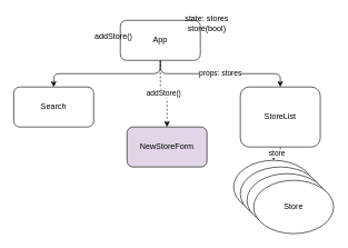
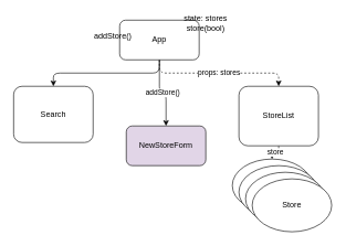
  <mxCell id="0" />
  <mxCell id="1" parent="0" />
  <mxCell id="2" style="edgeStyle=orthogonalEdgeStyle;html=1;exitX=0.5;exitY=1;exitDx=0;exitDy=0;entryX=0.5;entryY=0;entryDx=0;entryDy=0;" edge="1" parent="1" source="5" target="6"><mxGeometry relative="1" as="geometry" /></mxCell>
- <mxCell id="3" value="addStore()" style="edgeStyle=orthogonalEdgeStyle;html=1;exitX=0.5;exitY=1;exitDx=0;exitDy=0;entryX=0.5;entryY=0;entryDx=0;entryDy=0;dashed=1;" edge="1" parent="1" source="5" target="7"><mxGeometry relative="1" as="geometry" /></mxCell>
- <mxCell id="4" value="props: stores" style="edgeStyle=orthogonalEdgeStyle;html=1;exitX=0.5;exitY=1;exitDx=0;exitDy=0;entryX=0.5;entryY=0;entryDx=0;entryDy=0;" edge="1" parent="1" source="5" target="9"><mxGeometry relative="1" as="geometry" /></mxCell>
+ <mxCell id="3" value="addStore()" style="edgeStyle=orthogonalEdgeStyle;html=1;exitX=0.5;exitY=1;exitDx=0;exitDy=0;entryX=0.5;entryY=0;entryDx=0;entryDy=0;" edge="1" parent="1" source="5" target="7"><mxGeometry relative="1" as="geometry" /></mxCell>
+ <mxCell id="4" value="props: stores" style="edgeStyle=orthogonalEdgeStyle;html=1;exitX=0.5;exitY=1;exitDx=0;exitDy=0;entryX=0.5;entryY=0;entryDx=0;entryDy=0;dashed=1;" edge="1" parent="1" source="5" target="9"><mxGeometry relative="1" as="geometry" /></mxCell>
  <mxCell id="5" value="App" style="rounded=1;whiteSpace=wrap;html=1;" vertex="1" parent="1"><mxGeometry x="180" y="30" width="120" height="60" as="geometry" /></mxCell>
- <mxCell id="6" value="Search" style="rounded=1;whiteSpace=wrap;html=1;" vertex="1" parent="1"><mxGeometry x="20" y="130" width="120" height="60" as="geometry" /></mxCell>
+ <mxCell id="6" value="Search" style="rounded=1;whiteSpace=wrap;html=1;" vertex="1" parent="1"><mxGeometry x="20" y="130" width="120" height="85" as="geometry" /></mxCell>
  <mxCell id="7" value="NewStoreForm" style="rounded=1;whiteSpace=wrap;html=1;fillColor=#e1d5e7;" vertex="1" parent="1"><mxGeometry x="190" y="190" width="120" height="60" as="geometry" /></mxCell>
  <mxCell id="8" value="store" style="edgeStyle=orthogonalEdgeStyle;html=1;exitX=0.5;exitY=1;exitDx=0;exitDy=0;entryX=0.5;entryY=0;entryDx=0;entryDy=0;" edge="1" parent="1" source="9" target="10"><mxGeometry relative="1" as="geometry" /></mxCell>
  <mxCell id="9" value="StoreList" style="rounded=1;whiteSpace=wrap;html=1;" vertex="1" parent="1"><mxGeometry x="360" y="130" width="120" height="90" as="geometry" /></mxCell>
  <mxCell id="10" value="Store" style="ellipse;whiteSpace=wrap;html=1;" vertex="1" parent="1"><mxGeometry x="350" y="240" width="120" height="80" as="geometry" /></mxCell>
  <mxCell id="11" value="Store" style="ellipse;whiteSpace=wrap;html=1;" vertex="1" parent="1"><mxGeometry x="360" y="250" width="120" height="80" as="geometry" /></mxCell>
  <mxCell id="12" value="Store" style="ellipse;whiteSpace=wrap;html=1;" vertex="1" parent="1"><mxGeometry x="370" y="260" width="120" height="80" as="geometry" /></mxCell>
  <mxCell id="13" value="Store" style="ellipse;whiteSpace=wrap;html=1;" vertex="1" parent="1"><mxGeometry x="380" y="270" width="120" height="80" as="geometry" /></mxCell>
  <mxCell id="14" value="state: stores&lt;br&gt;store(bool)" style="text;html=1;strokeColor=none;fillColor=none;align=center;verticalAlign=middle;whiteSpace=wrap;rounded=0;" vertex="1" parent="1"><mxGeometry x="240" y="20" width="140" height="30" as="geometry" /></mxCell>
  <mxCell id="15" value="addStore()" style="text;html=1;strokeColor=none;fillColor=none;align=center;verticalAlign=middle;whiteSpace=wrap;rounded=0;" vertex="1" parent="1"><mxGeometry x="140" y="40" width="60" height="30" as="geometry" /></mxCell>
